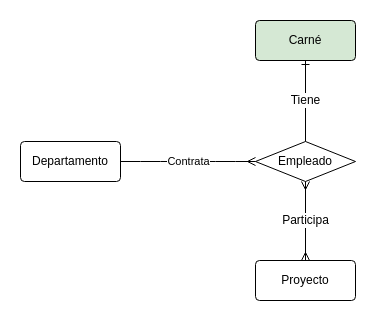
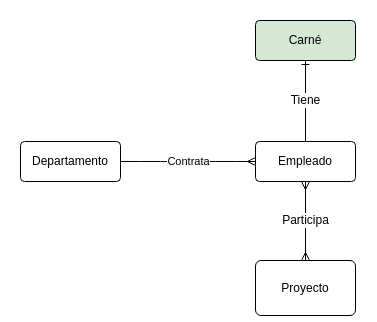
  <mxCell id="0" />
  <mxCell id="1" parent="0" />
  <mxCell id="2" value="Departamento" style="rounded=1;arcSize=10;whiteSpace=wrap;html=1;align=center;" parent="1" vertex="1"><mxGeometry x="20" y="141" width="100" height="40" as="geometry" /></mxCell>
- <mxCell id="3" value="Empleado" style="rhombus;arcSize=10;whiteSpace=wrap;html=1;align=center;" parent="1" vertex="1"><mxGeometry x="255" y="141" width="100" height="40" as="geometry" /></mxCell>
- <mxCell id="4" value="Proyecto" style="rounded=1;arcSize=10;whiteSpace=wrap;html=1;align=center;" parent="1" vertex="1"><mxGeometry x="255" y="260" width="100" height="40" as="geometry" /></mxCell>
+ <mxCell id="3" value="Empleado" style="rounded=1;arcSize=10;whiteSpace=wrap;html=1;align=center;" parent="1" vertex="1"><mxGeometry x="255" y="141" width="100" height="40" as="geometry" /></mxCell>
+ <mxCell id="4" value="Proyecto" style="rounded=1;arcSize=10;whiteSpace=wrap;html=1;align=center;" parent="1" vertex="1"><mxGeometry x="255" y="260" width="100" height="55" as="geometry" /></mxCell>
  <mxCell id="5" value="Participa" style="fontSize=12;html=1;endArrow=ERmany;startArrow=ERmany;entryX=0.5;entryY=1;entryDx=0;entryDy=0;exitX=0.5;exitY=0;exitDx=0;exitDy=0;" parent="1" source="4" target="3" edge="1"><mxGeometry width="100" height="100" relative="1" as="geometry"><mxPoint x="140" y="230" as="sourcePoint" /><mxPoint x="240" y="130" as="targetPoint" /></mxGeometry></mxCell>
  <mxCell id="6" value="" style="edgeStyle=entityRelationEdgeStyle;fontSize=12;html=1;endArrow=ERmany;exitX=1;exitY=0.5;exitDx=0;exitDy=0;entryX=0;entryY=0.5;entryDx=0;entryDy=0;" parent="1" source="2" target="3" edge="1"><mxGeometry width="100" height="100" relative="1" as="geometry"><mxPoint x="130" y="220" as="sourcePoint" /><mxPoint x="230" y="120" as="targetPoint" /></mxGeometry></mxCell>
  <mxCell id="7" value="Contrata" style="edgeLabel;html=1;align=center;verticalAlign=middle;resizable=0;points=[];" parent="6" vertex="1" connectable="0"><mxGeometry x="-0.014" y="1" relative="1" as="geometry"><mxPoint as="offset" /></mxGeometry></mxCell>
  <mxCell id="8" value="Carné" style="rounded=1;arcSize=10;whiteSpace=wrap;html=1;align=center;fillColor=#d5e8d4;" parent="1" vertex="1"><mxGeometry x="255" y="20" width="100" height="40" as="geometry" /></mxCell>
  <mxCell id="9" value="Tiene" style="fontSize=12;html=1;endArrow=ERone;endFill=1;exitX=0.5;exitY=0;exitDx=0;exitDy=0;entryX=0.5;entryY=1;entryDx=0;entryDy=0;" parent="1" source="3" target="8" edge="1"><mxGeometry width="100" height="100" relative="1" as="geometry"><mxPoint x="130" y="220" as="sourcePoint" /><mxPoint x="230" y="120" as="targetPoint" /></mxGeometry></mxCell>
